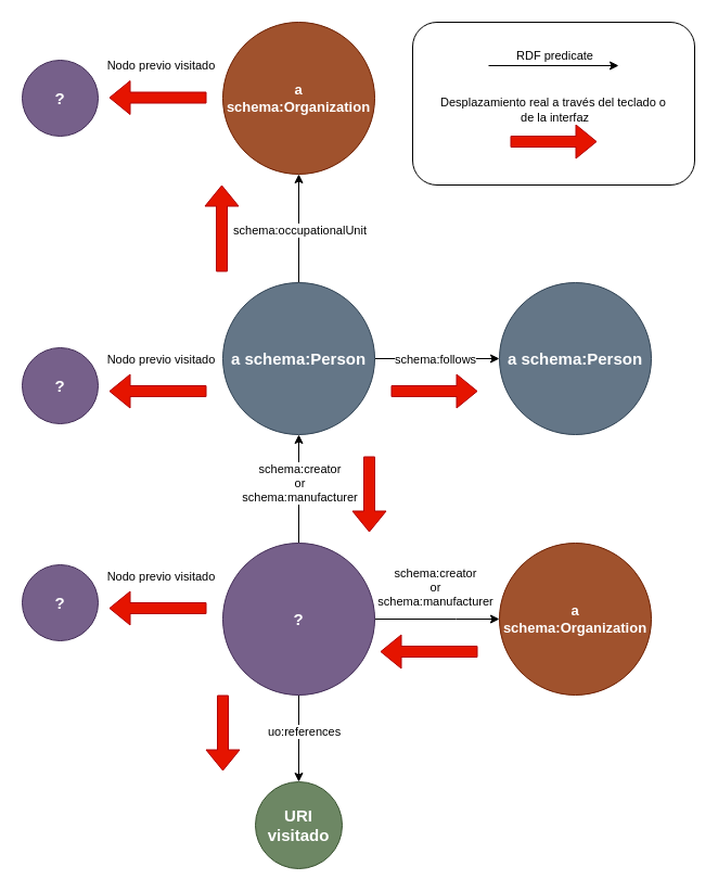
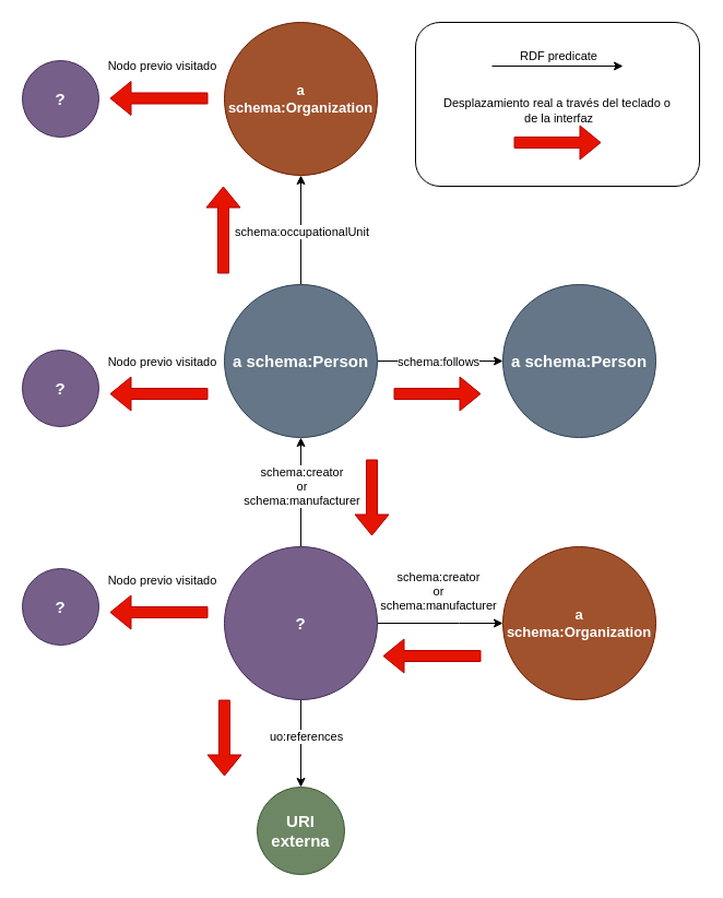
  <mxCell id="0" />
  <mxCell id="1" parent="0" />
  <mxCell id="2" value="" style="rounded=1;whiteSpace=wrap;html=1;" vertex="1" parent="1"><mxGeometry x="380" y="20" width="260" height="150" as="geometry" /></mxCell>
  <mxCell id="3" style="edgeStyle=orthogonalEdgeStyle;rounded=0;orthogonalLoop=1;jettySize=auto;html=1;entryX=0;entryY=0.5;entryDx=0;entryDy=0;" edge="1" parent="1" source="7" target="9"><mxGeometry relative="1" as="geometry" /></mxCell>
  <mxCell id="4" value="schema:follows" style="edgeLabel;html=1;align=center;verticalAlign=middle;resizable=0;points=[];labelBackgroundColor=default;" vertex="1" connectable="0" parent="3"><mxGeometry x="0.009" relative="1" as="geometry"><mxPoint x="-3" as="offset" /></mxGeometry></mxCell>
  <mxCell id="5" style="edgeStyle=orthogonalEdgeStyle;rounded=0;orthogonalLoop=1;jettySize=auto;html=1;entryX=0.5;entryY=1;entryDx=0;entryDy=0;" edge="1" parent="1" source="7" target="8"><mxGeometry relative="1" as="geometry" /></mxCell>
  <mxCell id="6" value="schema:occupationalUnit" style="edgeLabel;html=1;align=center;verticalAlign=middle;resizable=0;points=[];labelBackgroundColor=default;" vertex="1" connectable="0" parent="5"><mxGeometry x="-0.02" y="-1" relative="1" as="geometry"><mxPoint x="-1" as="offset" /></mxGeometry></mxCell>
  <mxCell id="7" value="a schema:Person" style="ellipse;whiteSpace=wrap;html=1;aspect=fixed;fillColor=#647687;strokeColor=#314354;fontColor=#ffffff;fontSize=15;fontStyle=1" vertex="1" parent="1"><mxGeometry x="205" y="260" width="140" height="140" as="geometry" /></mxCell>
  <mxCell id="8" value="a schema:Organization" style="ellipse;whiteSpace=wrap;html=1;aspect=fixed;fillColor=#a0522d;strokeColor=#6D1F00;fontColor=#ffffff;fontSize=13;fontStyle=1" vertex="1" parent="1"><mxGeometry x="205" y="20" width="140" height="140" as="geometry" /></mxCell>
  <mxCell id="9" value="a schema:Person" style="ellipse;whiteSpace=wrap;html=1;aspect=fixed;fillColor=#647687;strokeColor=#314354;fontColor=#ffffff;fontSize=15;fontStyle=1" vertex="1" parent="1"><mxGeometry x="460" y="260" width="140" height="140" as="geometry" /></mxCell>
  <mxCell id="10" style="edgeStyle=orthogonalEdgeStyle;rounded=0;orthogonalLoop=1;jettySize=auto;html=1;entryX=0.5;entryY=1;entryDx=0;entryDy=0;" edge="1" parent="1" source="16" target="7"><mxGeometry relative="1" as="geometry" /></mxCell>
  <mxCell id="11" value="schema:creator&lt;div&gt;or&lt;/div&gt;&lt;div&gt;schema:manufacturer&lt;/div&gt;" style="edgeLabel;html=1;align=center;verticalAlign=middle;resizable=0;points=[];labelBackgroundColor=default;" vertex="1" connectable="0" parent="10"><mxGeometry x="0.12" y="-1" relative="1" as="geometry"><mxPoint x="-1" as="offset" /></mxGeometry></mxCell>
  <mxCell id="12" style="edgeStyle=orthogonalEdgeStyle;rounded=0;orthogonalLoop=1;jettySize=auto;html=1;entryX=0;entryY=0.5;entryDx=0;entryDy=0;" edge="1" parent="1" source="16" target="20"><mxGeometry relative="1" as="geometry"><Array as="points"><mxPoint x="420" y="570" /><mxPoint x="420" y="570" /></Array></mxGeometry></mxCell>
  <mxCell id="13" value="schema:creator&lt;div&gt;or&lt;/div&gt;&lt;div&gt;schema:manufacturer&lt;/div&gt;" style="edgeLabel;html=1;align=center;verticalAlign=middle;resizable=0;points=[];labelBackgroundColor=none;" vertex="1" connectable="0" parent="12"><mxGeometry x="-0.215" y="-4" relative="1" as="geometry"><mxPoint x="10" y="-34" as="offset" /></mxGeometry></mxCell>
  <mxCell id="14" style="edgeStyle=orthogonalEdgeStyle;rounded=0;orthogonalLoop=1;jettySize=auto;html=1;entryX=0.5;entryY=0;entryDx=0;entryDy=0;" edge="1" parent="1" source="16" target="21"><mxGeometry relative="1" as="geometry" /></mxCell>
  <mxCell id="15" value="uo:references" style="edgeLabel;html=1;align=center;verticalAlign=middle;resizable=0;points=[];labelBackgroundColor=default;" vertex="1" connectable="0" parent="14"><mxGeometry x="-0.175" y="4" relative="1" as="geometry"><mxPoint as="offset" /></mxGeometry></mxCell>
  <mxCell id="16" value="?" style="ellipse;whiteSpace=wrap;html=1;aspect=fixed;fillColor=#76608a;strokeColor=#432D57;fontColor=#ffffff;fontSize=15;fontStyle=1" vertex="1" parent="1"><mxGeometry x="205" y="500" width="140" height="140" as="geometry" /></mxCell>
  <mxCell id="17" value="?" style="ellipse;whiteSpace=wrap;html=1;aspect=fixed;fillColor=#76608a;strokeColor=#432D57;fontColor=#ffffff;fontSize=15;fontStyle=1" vertex="1" parent="1"><mxGeometry x="20" y="320" width="70" height="70" as="geometry" /></mxCell>
  <mxCell id="18" value="" style="endArrow=classic;html=1;rounded=0;" edge="1" parent="1"><mxGeometry width="50" height="50" relative="1" as="geometry"><mxPoint x="450" y="60" as="sourcePoint" /><mxPoint x="570" y="60" as="targetPoint" /></mxGeometry></mxCell>
  <mxCell id="19" value="RDF predicate" style="edgeLabel;html=1;align=center;verticalAlign=middle;resizable=0;points=[];" vertex="1" connectable="0" parent="18"><mxGeometry x="-0.383" y="-1" relative="1" as="geometry"><mxPoint x="23" y="-11" as="offset" /></mxGeometry></mxCell>
  <mxCell id="20" value="a schema:Organization" style="ellipse;whiteSpace=wrap;html=1;aspect=fixed;fillColor=#a0522d;strokeColor=#6D1F00;fontColor=#ffffff;fontSize=13;fontStyle=1" vertex="1" parent="1"><mxGeometry x="460" y="500" width="140" height="140" as="geometry" /></mxCell>
- <mxCell id="21" value="URI visitado" style="ellipse;whiteSpace=wrap;html=1;aspect=fixed;fillColor=#6d8764;strokeColor=#3A5431;fontColor=#ffffff;fontSize=15;fontStyle=1" vertex="1" parent="1"><mxGeometry x="235" y="720" width="80" height="80" as="geometry" /></mxCell>
+ <mxCell id="21" value="URI externa" style="ellipse;whiteSpace=wrap;html=1;aspect=fixed;fillColor=#6d8764;strokeColor=#3A5431;fontColor=#ffffff;fontSize=15;fontStyle=1" vertex="1" parent="1"><mxGeometry x="235" y="720" width="80" height="80" as="geometry" /></mxCell>
  <mxCell id="22" value="" style="shape=flexArrow;endArrow=classic;html=1;rounded=0;fillColor=#e51400;strokeColor=#B20000;" edge="1" parent="1"><mxGeometry width="50" height="50" relative="1" as="geometry"><mxPoint x="470" y="130" as="sourcePoint" /><mxPoint x="550" y="130" as="targetPoint" /></mxGeometry></mxCell>
  <mxCell id="23" value="Desplazamiento real a través del teclado o&amp;nbsp;&lt;div&gt;&lt;div&gt;de la interfaz&lt;/div&gt;&lt;/div&gt;" style="edgeLabel;html=1;align=center;verticalAlign=middle;resizable=0;points=[];" vertex="1" connectable="0" parent="22"><mxGeometry x="0.075" y="-3" relative="1" as="geometry"><mxPoint x="-3" y="-33" as="offset" /></mxGeometry></mxCell>
  <mxCell id="24" value="" style="shape=flexArrow;endArrow=classic;html=1;rounded=0;fillColor=#e51400;strokeColor=#B20000;" edge="1" parent="1"><mxGeometry width="50" height="50" relative="1" as="geometry"><mxPoint x="360" y="360" as="sourcePoint" /><mxPoint x="440" y="360" as="targetPoint" /></mxGeometry></mxCell>
  <mxCell id="25" value="" style="shape=flexArrow;endArrow=classic;html=1;rounded=0;fillColor=#e51400;strokeColor=#B20000;" edge="1" parent="1"><mxGeometry width="50" height="50" relative="1" as="geometry"><mxPoint x="204" y="250" as="sourcePoint" /><mxPoint x="204" y="170" as="targetPoint" /></mxGeometry></mxCell>
  <mxCell id="26" value="" style="shape=flexArrow;endArrow=classic;html=1;rounded=0;fillColor=#e51400;strokeColor=#B20000;" edge="1" parent="1"><mxGeometry width="50" height="50" relative="1" as="geometry"><mxPoint x="190" y="360" as="sourcePoint" /><mxPoint x="100" y="360" as="targetPoint" /></mxGeometry></mxCell>
  <mxCell id="27" value="Nodo previo visitado" style="edgeLabel;html=1;align=center;verticalAlign=middle;resizable=0;points=[];" vertex="1" connectable="0" parent="26"><mxGeometry x="-0.156" y="6" relative="1" as="geometry"><mxPoint x="-5" y="-36" as="offset" /></mxGeometry></mxCell>
  <mxCell id="28" value="" style="shape=flexArrow;endArrow=classic;html=1;rounded=0;fillColor=#e51400;strokeColor=#B20000;" edge="1" parent="1"><mxGeometry width="50" height="50" relative="1" as="geometry"><mxPoint x="340" y="420" as="sourcePoint" /><mxPoint x="340" y="490" as="targetPoint" /></mxGeometry></mxCell>
  <mxCell id="29" value="" style="shape=flexArrow;endArrow=classic;html=1;rounded=0;fillColor=#e51400;strokeColor=#B20000;" edge="1" parent="1"><mxGeometry width="50" height="50" relative="1" as="geometry"><mxPoint x="440" y="600" as="sourcePoint" /><mxPoint x="350" y="600" as="targetPoint" /></mxGeometry></mxCell>
  <mxCell id="30" value="" style="shape=flexArrow;endArrow=classic;html=1;rounded=0;fillColor=#e51400;strokeColor=#B20000;" edge="1" parent="1"><mxGeometry width="50" height="50" relative="1" as="geometry"><mxPoint x="205" y="640" as="sourcePoint" /><mxPoint x="205" y="710" as="targetPoint" /></mxGeometry></mxCell>
  <mxCell id="31" value="?" style="ellipse;whiteSpace=wrap;html=1;aspect=fixed;fillColor=#76608a;strokeColor=#432D57;fontColor=#ffffff;fontSize=15;fontStyle=1" vertex="1" parent="1"><mxGeometry x="20" y="520" width="70" height="70" as="geometry" /></mxCell>
  <mxCell id="32" value="?" style="ellipse;whiteSpace=wrap;html=1;aspect=fixed;fillColor=#76608a;strokeColor=#432D57;fontColor=#ffffff;fontSize=15;fontStyle=1" vertex="1" parent="1"><mxGeometry x="20" y="55" width="70" height="70" as="geometry" /></mxCell>
  <mxCell id="33" value="" style="shape=flexArrow;endArrow=classic;html=1;rounded=0;fillColor=#e51400;strokeColor=#B20000;" edge="1" parent="1"><mxGeometry width="50" height="50" relative="1" as="geometry"><mxPoint x="190" y="560" as="sourcePoint" /><mxPoint x="100" y="560" as="targetPoint" /></mxGeometry></mxCell>
  <mxCell id="34" value="Nodo previo visitado" style="edgeLabel;html=1;align=center;verticalAlign=middle;resizable=0;points=[];" vertex="1" connectable="0" parent="33"><mxGeometry x="-0.156" y="6" relative="1" as="geometry"><mxPoint x="-5" y="-36" as="offset" /></mxGeometry></mxCell>
  <mxCell id="35" value="" style="shape=flexArrow;endArrow=classic;html=1;rounded=0;fillColor=#e51400;strokeColor=#B20000;" edge="1" parent="1"><mxGeometry width="50" height="50" relative="1" as="geometry"><mxPoint x="190" y="89.5" as="sourcePoint" /><mxPoint x="100" y="89.5" as="targetPoint" /></mxGeometry></mxCell>
  <mxCell id="36" value="Nodo previo visitado" style="edgeLabel;html=1;align=center;verticalAlign=middle;resizable=0;points=[];" vertex="1" connectable="0" parent="35"><mxGeometry x="-0.156" y="6" relative="1" as="geometry"><mxPoint x="-5" y="-36" as="offset" /></mxGeometry></mxCell>
